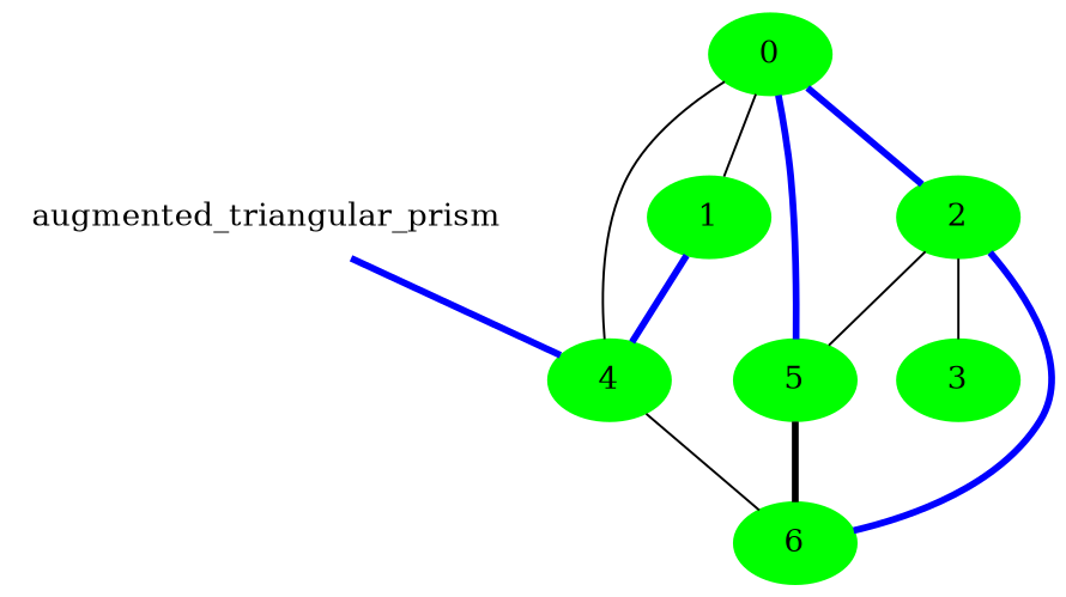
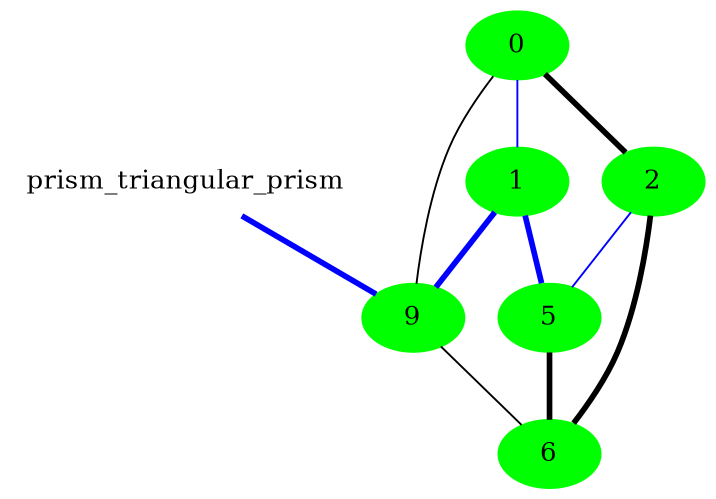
  strict graph {
    node [color=green style=filled]
    edge [edgesep=10 penwidth=3]
-   augmented_triangular_prism [shape=plaintext color="" style=""]
-   4
+   augmented_triangular_prism [shape=plaintext label=prism_triangular_prism color="" style=""]
+   4 [label=9]
    0
    1
    2
    5
-   3
    6
    augmented_triangular_prism -- 4 [color=blue]
    4 -- 6 [penwidth=""]
    0 -- 4 [penwidth=""]
-   0 -- 1 [penwidth=""]
-   0 -- 2 [color=blue]
+   0 -- 1 [color=blue penwidth=""]
+   0 -- 2 [color=black]
    1 -- 4 [color=blue]
-   0 -- 5 [color=blue]
-   2 -- 5 [penwidth=""]
-   2 -- 3 [penwidth=""]
-   2 -- 6 [color=blue]
+   1 -- 5 [color=blue]
+   2 -- 5 [color=blue penwidth=""]
+   2 -- 6 [color=black]
    5 -- 6 [color=black]
  }
